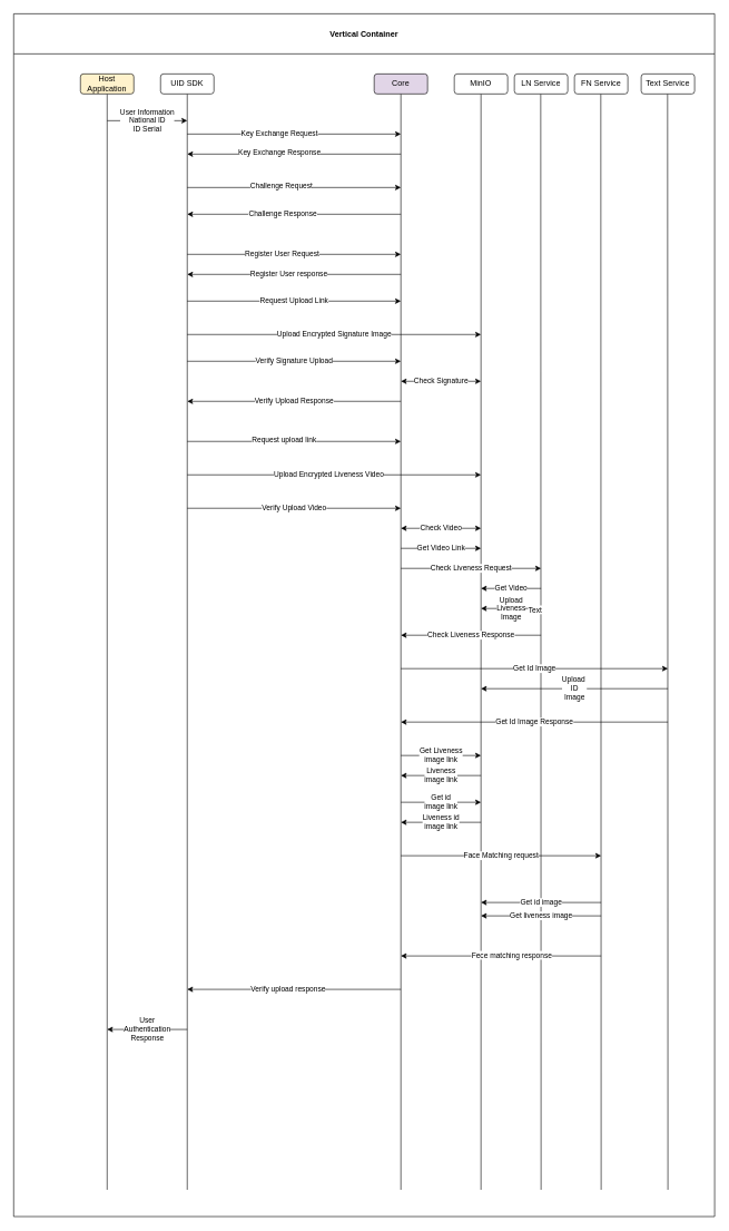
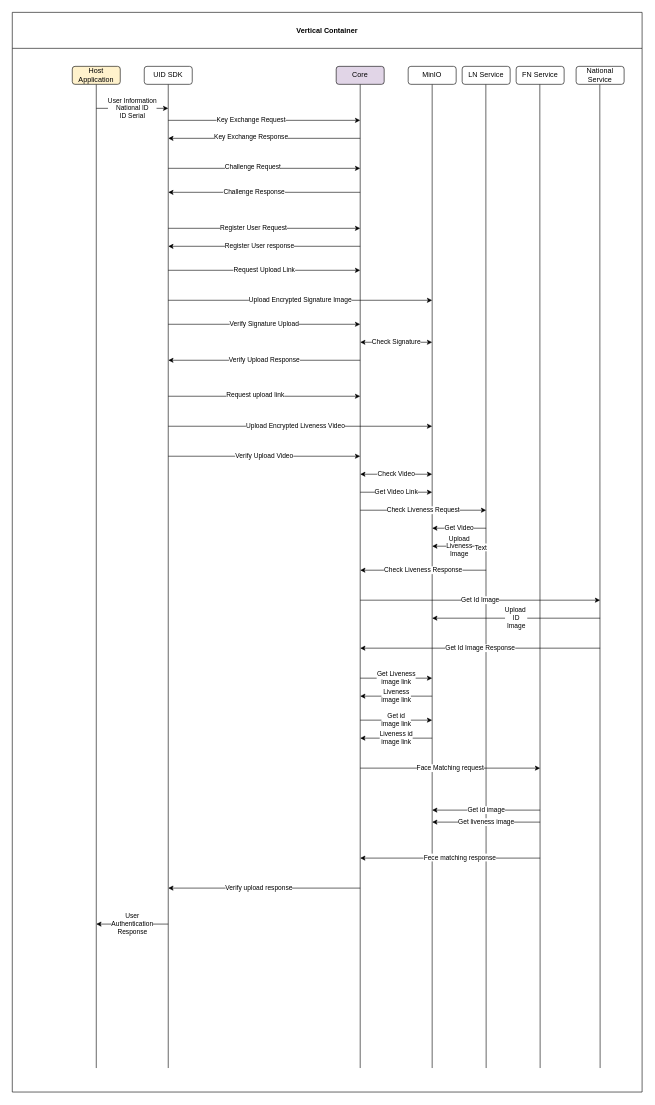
  <mxCell id="0" />
  <mxCell id="1" parent="0" />
  <mxCell id="2" value="" style="endArrow=none;html=1;rounded=0;" parent="1" edge="1"><mxGeometry width="50" height="50" relative="1" as="geometry"><mxPoint x="160" y="1780" as="sourcePoint" /><mxPoint x="160" y="140" as="targetPoint" /></mxGeometry></mxCell>
  <mxCell id="3" value="" style="endArrow=none;html=1;rounded=0;" parent="1" edge="1"><mxGeometry width="50" height="50" relative="1" as="geometry"><mxPoint x="600" y="1780" as="sourcePoint" /><mxPoint x="600" y="140" as="targetPoint" /></mxGeometry></mxCell>
  <mxCell id="4" value="" style="endArrow=none;html=1;rounded=0;" parent="1" edge="1"><mxGeometry width="50" height="50" relative="1" as="geometry"><mxPoint x="280" y="1780" as="sourcePoint" /><mxPoint x="280" y="140" as="targetPoint" /></mxGeometry></mxCell>
  <mxCell id="5" value="User Information&lt;br&gt;National ID&lt;br&gt;ID Serial" style="endArrow=classic;html=1;rounded=0;" parent="1" edge="1"><mxGeometry width="50" height="50" relative="1" as="geometry"><mxPoint x="160" y="180" as="sourcePoint" /><mxPoint x="280" y="180" as="targetPoint" /></mxGeometry></mxCell>
  <mxCell id="6" value="" style="endArrow=classic;html=1;rounded=0;" parent="1" edge="1"><mxGeometry width="50" height="50" relative="1" as="geometry"><mxPoint x="280" y="200" as="sourcePoint" /><mxPoint x="600" y="200" as="targetPoint" /></mxGeometry></mxCell>
  <mxCell id="7" value="Key Exchange Request" style="edgeLabel;html=1;align=center;verticalAlign=middle;resizable=0;points=[];" parent="6" vertex="1" connectable="0"><mxGeometry x="-0.144" y="2" relative="1" as="geometry"><mxPoint y="1" as="offset" /></mxGeometry></mxCell>
  <mxCell id="8" value="" style="endArrow=classic;html=1;rounded=0;" parent="1" edge="1"><mxGeometry width="50" height="50" relative="1" as="geometry"><mxPoint x="600" y="230" as="sourcePoint" /><mxPoint x="280" y="230" as="targetPoint" /></mxGeometry></mxCell>
  <mxCell id="9" value="Key Exchange Response" style="edgeLabel;html=1;align=center;verticalAlign=middle;resizable=0;points=[];" parent="8" vertex="1" connectable="0"><mxGeometry x="0.144" y="-4" relative="1" as="geometry"><mxPoint as="offset" /></mxGeometry></mxCell>
  <mxCell id="10" value="" style="endArrow=classic;html=1;rounded=0;" parent="1" edge="1"><mxGeometry width="50" height="50" relative="1" as="geometry"><mxPoint x="280" y="280" as="sourcePoint" /><mxPoint x="600" y="280" as="targetPoint" /></mxGeometry></mxCell>
  <mxCell id="11" value="Challenge Request" style="edgeLabel;html=1;align=center;verticalAlign=middle;resizable=0;points=[];" parent="10" vertex="1" connectable="0"><mxGeometry x="-0.125" y="4" relative="1" as="geometry"><mxPoint y="1" as="offset" /></mxGeometry></mxCell>
  <mxCell id="12" value="" style="endArrow=classic;html=1;rounded=0;" parent="1" edge="1"><mxGeometry width="50" height="50" relative="1" as="geometry"><mxPoint x="600" y="320" as="sourcePoint" /><mxPoint x="280" y="320" as="targetPoint" /></mxGeometry></mxCell>
  <mxCell id="13" value="Challenge Response" style="edgeLabel;html=1;align=center;verticalAlign=middle;resizable=0;points=[];" parent="12" vertex="1" connectable="0"><mxGeometry x="0.113" y="-1" relative="1" as="geometry"><mxPoint as="offset" /></mxGeometry></mxCell>
  <mxCell id="14" value="" style="endArrow=classic;html=1;rounded=0;" parent="1" edge="1"><mxGeometry width="50" height="50" relative="1" as="geometry"><mxPoint x="280" y="380" as="sourcePoint" /><mxPoint x="600" y="380" as="targetPoint" /></mxGeometry></mxCell>
  <mxCell id="15" value="Register User Request" style="edgeLabel;html=1;align=center;verticalAlign=middle;resizable=0;points=[];" parent="14" vertex="1" connectable="0"><mxGeometry x="-0.119" y="3" relative="1" as="geometry"><mxPoint y="1" as="offset" /></mxGeometry></mxCell>
  <mxCell id="16" value="" style="endArrow=classic;html=1;rounded=0;" parent="1" edge="1"><mxGeometry width="50" height="50" relative="1" as="geometry"><mxPoint x="600" y="410" as="sourcePoint" /><mxPoint x="280" y="410" as="targetPoint" /></mxGeometry></mxCell>
  <mxCell id="17" value="Register User response" style="edgeLabel;html=1;align=center;verticalAlign=middle;resizable=0;points=[];" parent="16" vertex="1" connectable="0"><mxGeometry x="0.056" y="-2" relative="1" as="geometry"><mxPoint as="offset" /></mxGeometry></mxCell>
  <mxCell id="18" value="Request Upload Link" style="endArrow=classic;html=1;rounded=0;" parent="1" edge="1"><mxGeometry width="50" height="50" relative="1" as="geometry"><mxPoint x="280" y="450" as="sourcePoint" /><mxPoint x="600" y="450" as="targetPoint" /></mxGeometry></mxCell>
  <mxCell id="19" value="" style="endArrow=none;html=1;rounded=0;" parent="1" edge="1"><mxGeometry width="50" height="50" relative="1" as="geometry"><mxPoint x="720" y="1780" as="sourcePoint" /><mxPoint x="720" y="140" as="targetPoint" /></mxGeometry></mxCell>
  <mxCell id="20" value="Upload Encrypted Signature Image" style="endArrow=classic;html=1;rounded=0;" parent="1" edge="1"><mxGeometry width="50" height="50" relative="1" as="geometry"><mxPoint x="280" y="500" as="sourcePoint" /><mxPoint x="720" y="500" as="targetPoint" /></mxGeometry></mxCell>
  <mxCell id="21" value="Verify Signature Upload" style="endArrow=classic;html=1;rounded=0;" parent="1" edge="1"><mxGeometry width="50" height="50" relative="1" as="geometry"><mxPoint x="280" y="540" as="sourcePoint" /><mxPoint x="600" y="540" as="targetPoint" /></mxGeometry></mxCell>
  <mxCell id="22" value="Check Signature" style="endArrow=classic;startArrow=classic;html=1;rounded=0;" parent="1" edge="1"><mxGeometry width="50" height="50" relative="1" as="geometry"><mxPoint x="600" y="570" as="sourcePoint" /><mxPoint x="720" y="570" as="targetPoint" /></mxGeometry></mxCell>
  <mxCell id="23" value="Verify Upload Response" style="endArrow=classic;html=1;rounded=0;" parent="1" edge="1"><mxGeometry width="50" height="50" relative="1" as="geometry"><mxPoint x="600" y="600" as="sourcePoint" /><mxPoint x="280" y="600" as="targetPoint" /></mxGeometry></mxCell>
  <mxCell id="24" value="" style="endArrow=classic;html=1;rounded=0;" parent="1" edge="1"><mxGeometry width="50" height="50" relative="1" as="geometry"><mxPoint x="280" y="660" as="sourcePoint" /><mxPoint x="600" y="660" as="targetPoint" /></mxGeometry></mxCell>
  <mxCell id="25" value="Request upload link" style="edgeLabel;html=1;align=center;verticalAlign=middle;resizable=0;points=[];" parent="24" vertex="1" connectable="0"><mxGeometry x="-0.1" y="4" relative="1" as="geometry"><mxPoint y="1" as="offset" /></mxGeometry></mxCell>
  <mxCell id="26" value="" style="endArrow=classic;html=1;rounded=0;" parent="1" edge="1"><mxGeometry width="50" height="50" relative="1" as="geometry"><mxPoint x="280" y="710" as="sourcePoint" /><mxPoint x="720" y="710" as="targetPoint" /></mxGeometry></mxCell>
  <mxCell id="27" value="Upload Encrypted Liveness Video" style="edgeLabel;html=1;align=center;verticalAlign=middle;resizable=0;points=[];" parent="26" vertex="1" connectable="0"><mxGeometry x="-0.041" y="2" relative="1" as="geometry"><mxPoint y="1" as="offset" /></mxGeometry></mxCell>
  <mxCell id="28" value="Verify Upload Video" style="endArrow=classic;html=1;rounded=0;" parent="1" edge="1"><mxGeometry width="50" height="50" relative="1" as="geometry"><mxPoint x="280" y="760" as="sourcePoint" /><mxPoint x="600" y="760" as="targetPoint" /></mxGeometry></mxCell>
  <mxCell id="29" value="Check Video" style="endArrow=classic;startArrow=classic;html=1;rounded=0;" parent="1" edge="1"><mxGeometry width="50" height="50" relative="1" as="geometry"><mxPoint x="600" y="790" as="sourcePoint" /><mxPoint x="720" y="790" as="targetPoint" /></mxGeometry></mxCell>
  <mxCell id="30" value="Core" style="rounded=1;whiteSpace=wrap;html=1;fillColor=#e1d5e7;" parent="1" vertex="1"><mxGeometry x="560" y="110" width="80" height="30" as="geometry" /></mxCell>
  <mxCell id="31" value="MinIO" style="rounded=1;whiteSpace=wrap;html=1;" parent="1" vertex="1"><mxGeometry x="680" y="110" width="80" height="30" as="geometry" /></mxCell>
  <mxCell id="32" value="Get Video Link" style="endArrow=classic;html=1;rounded=0;" parent="1" edge="1"><mxGeometry width="50" height="50" relative="1" as="geometry"><mxPoint x="600" y="820" as="sourcePoint" /><mxPoint x="720" y="820" as="targetPoint" /></mxGeometry></mxCell>
  <mxCell id="33" value="" style="endArrow=none;html=1;rounded=0;" parent="1" edge="1"><mxGeometry width="50" height="50" relative="1" as="geometry"><mxPoint x="810" y="1780" as="sourcePoint" /><mxPoint x="809.5" y="140" as="targetPoint" /></mxGeometry></mxCell>
  <mxCell id="34" value="LN Service" style="rounded=1;whiteSpace=wrap;html=1;" parent="1" vertex="1"><mxGeometry x="770" y="110" width="80" height="30" as="geometry" /></mxCell>
  <mxCell id="35" value="Check Liveness Request" style="endArrow=classic;html=1;rounded=0;" parent="1" edge="1"><mxGeometry width="50" height="50" relative="1" as="geometry"><mxPoint x="600" y="850" as="sourcePoint" /><mxPoint x="810" y="850" as="targetPoint" /></mxGeometry></mxCell>
  <mxCell id="36" value="Get Video" style="endArrow=classic;html=1;rounded=0;" parent="1" edge="1"><mxGeometry width="50" height="50" relative="1" as="geometry"><mxPoint x="810" y="880" as="sourcePoint" /><mxPoint x="720" y="880" as="targetPoint" /></mxGeometry></mxCell>
  <mxCell id="37" value="Upload &lt;br&gt;Liveness&lt;br&gt;Image" style="endArrow=classic;html=1;rounded=0;" parent="1" edge="1"><mxGeometry width="50" height="50" relative="1" as="geometry"><mxPoint x="810" y="910" as="sourcePoint" /><mxPoint x="720" y="910" as="targetPoint" /></mxGeometry></mxCell>
  <mxCell id="38" value="Text" style="edgeLabel;html=1;align=center;verticalAlign=middle;resizable=0;points=[];" parent="37" vertex="1" connectable="0"><mxGeometry x="-0.778" y="1" relative="1" as="geometry"><mxPoint as="offset" /></mxGeometry></mxCell>
  <mxCell id="39" value="Check Liveness Response" style="endArrow=classic;html=1;rounded=0;" parent="1" edge="1"><mxGeometry width="50" height="50" relative="1" as="geometry"><mxPoint x="810" y="950" as="sourcePoint" /><mxPoint x="600" y="950" as="targetPoint" /></mxGeometry></mxCell>
  <mxCell id="40" value="" style="endArrow=none;html=1;rounded=0;" parent="1" edge="1"><mxGeometry width="50" height="50" relative="1" as="geometry"><mxPoint x="900" y="1780" as="sourcePoint" /><mxPoint x="899.5" y="140" as="targetPoint" /></mxGeometry></mxCell>
  <mxCell id="41" value="FN Service" style="rounded=1;whiteSpace=wrap;html=1;" parent="1" vertex="1"><mxGeometry x="860" y="110" width="80" height="30" as="geometry" /></mxCell>
  <mxCell id="42" value="" style="endArrow=none;html=1;rounded=0;" parent="1" edge="1"><mxGeometry width="50" height="50" relative="1" as="geometry"><mxPoint x="1000" y="1780" as="sourcePoint" /><mxPoint x="999.5" y="140" as="targetPoint" /></mxGeometry></mxCell>
- <mxCell id="43" value="Text Service" style="rounded=1;whiteSpace=wrap;html=1;" parent="1" vertex="1"><mxGeometry x="960" y="110" width="80" height="30" as="geometry" /></mxCell>
+ <mxCell id="43" value="National Service" style="rounded=1;whiteSpace=wrap;html=1;" parent="1" vertex="1"><mxGeometry x="960" y="110" width="80" height="30" as="geometry" /></mxCell>
  <mxCell id="44" value="Get Id Image" style="endArrow=classic;html=1;rounded=0;" parent="1" edge="1"><mxGeometry width="50" height="50" relative="1" as="geometry"><mxPoint x="600" y="1000" as="sourcePoint" /><mxPoint x="1000" y="1000" as="targetPoint" /></mxGeometry></mxCell>
  <mxCell id="45" value="Upload&amp;nbsp;&lt;br&gt;ID&lt;br&gt;Image" style="endArrow=classic;html=1;rounded=0;" parent="1" edge="1"><mxGeometry width="50" height="50" relative="1" as="geometry"><mxPoint x="1000" y="1030" as="sourcePoint" /><mxPoint x="720" y="1030" as="targetPoint" /></mxGeometry></mxCell>
  <mxCell id="46" value="Get Id Image Response" style="endArrow=classic;html=1;rounded=0;" parent="1" edge="1"><mxGeometry width="50" height="50" relative="1" as="geometry"><mxPoint x="1000" y="1080" as="sourcePoint" /><mxPoint x="600" y="1080" as="targetPoint" /></mxGeometry></mxCell>
  <mxCell id="47" value="Get Liveness &lt;br&gt;image link" style="endArrow=classic;html=1;rounded=0;" parent="1" edge="1"><mxGeometry width="50" height="50" relative="1" as="geometry"><mxPoint x="600" y="1130" as="sourcePoint" /><mxPoint x="720" y="1130" as="targetPoint" /></mxGeometry></mxCell>
  <mxCell id="48" value="Get id &lt;br&gt;image link" style="endArrow=classic;html=1;rounded=0;" parent="1" edge="1"><mxGeometry width="50" height="50" relative="1" as="geometry"><mxPoint x="600" y="1200" as="sourcePoint" /><mxPoint x="720" y="1200" as="targetPoint" /></mxGeometry></mxCell>
  <mxCell id="49" value="Liveness &lt;br&gt;image link" style="endArrow=classic;html=1;rounded=0;" parent="1" edge="1"><mxGeometry width="50" height="50" relative="1" as="geometry"><mxPoint x="720" y="1160" as="sourcePoint" /><mxPoint x="600" y="1160" as="targetPoint" /></mxGeometry></mxCell>
  <mxCell id="50" value="Liveness id &lt;br&gt;image link" style="endArrow=classic;html=1;rounded=0;" parent="1" edge="1"><mxGeometry width="50" height="50" relative="1" as="geometry"><mxPoint x="720" y="1230" as="sourcePoint" /><mxPoint x="600" y="1230" as="targetPoint" /></mxGeometry></mxCell>
  <mxCell id="51" value="Face Matching request" style="endArrow=classic;html=1;rounded=0;" parent="1" edge="1"><mxGeometry width="50" height="50" relative="1" as="geometry"><mxPoint x="600" y="1280" as="sourcePoint" /><mxPoint x="900" y="1280" as="targetPoint" /></mxGeometry></mxCell>
  <mxCell id="52" value="" style="endArrow=classic;html=1;rounded=0;" parent="1" edge="1"><mxGeometry width="50" height="50" relative="1" as="geometry"><mxPoint x="900" y="1430" as="sourcePoint" /><mxPoint x="600" y="1430" as="targetPoint" /></mxGeometry></mxCell>
  <mxCell id="53" value="Fece matching response" style="edgeLabel;html=1;align=center;verticalAlign=middle;resizable=0;points=[];" parent="52" vertex="1" connectable="0"><mxGeometry x="-0.1" y="-2" relative="1" as="geometry"><mxPoint as="offset" /></mxGeometry></mxCell>
  <mxCell id="54" value="Get id image" style="endArrow=classic;html=1;rounded=0;" parent="1" edge="1"><mxGeometry width="50" height="50" relative="1" as="geometry"><mxPoint x="900" y="1350" as="sourcePoint" /><mxPoint x="720" y="1350" as="targetPoint" /></mxGeometry></mxCell>
  <mxCell id="55" value="Get liveness image" style="endArrow=classic;html=1;rounded=0;" parent="1" edge="1"><mxGeometry width="50" height="50" relative="1" as="geometry"><mxPoint x="900" y="1370" as="sourcePoint" /><mxPoint x="720" y="1370" as="targetPoint" /></mxGeometry></mxCell>
  <mxCell id="56" value="" style="endArrow=classic;html=1;rounded=0;" parent="1" edge="1"><mxGeometry width="50" height="50" relative="1" as="geometry"><mxPoint x="600" y="1480" as="sourcePoint" /><mxPoint x="280" y="1480" as="targetPoint" /></mxGeometry></mxCell>
  <mxCell id="57" value="Verify upload response" style="edgeLabel;html=1;align=center;verticalAlign=middle;resizable=0;points=[];" parent="56" vertex="1" connectable="0"><mxGeometry x="0.062" y="-2" relative="1" as="geometry"><mxPoint as="offset" /></mxGeometry></mxCell>
  <mxCell id="58" value="User&lt;br&gt;Authentication&lt;br&gt;Response" style="endArrow=classic;html=1;rounded=0;" parent="1" edge="1"><mxGeometry width="50" height="50" relative="1" as="geometry"><mxPoint x="280" y="1540" as="sourcePoint" /><mxPoint x="160" y="1540" as="targetPoint" /></mxGeometry></mxCell>
  <mxCell id="59" value="UID SDK" style="rounded=1;whiteSpace=wrap;html=1;" parent="1" vertex="1"><mxGeometry x="240" y="110" width="80" height="30" as="geometry" /></mxCell>
  <mxCell id="60" value="Host Application" style="rounded=1;whiteSpace=wrap;html=1;fillColor=#fff2cc;" parent="1" vertex="1"><mxGeometry x="120" y="110" width="80" height="30" as="geometry" /></mxCell>
  <mxCell id="61" value="Vertical Container" style="swimlane;startSize=60;" parent="1" vertex="1"><mxGeometry x="20" y="20" width="1050" height="1800" as="geometry"><mxRectangle x="-60" y="-40" width="130" height="60" as="alternateBounds" /></mxGeometry></mxCell>
